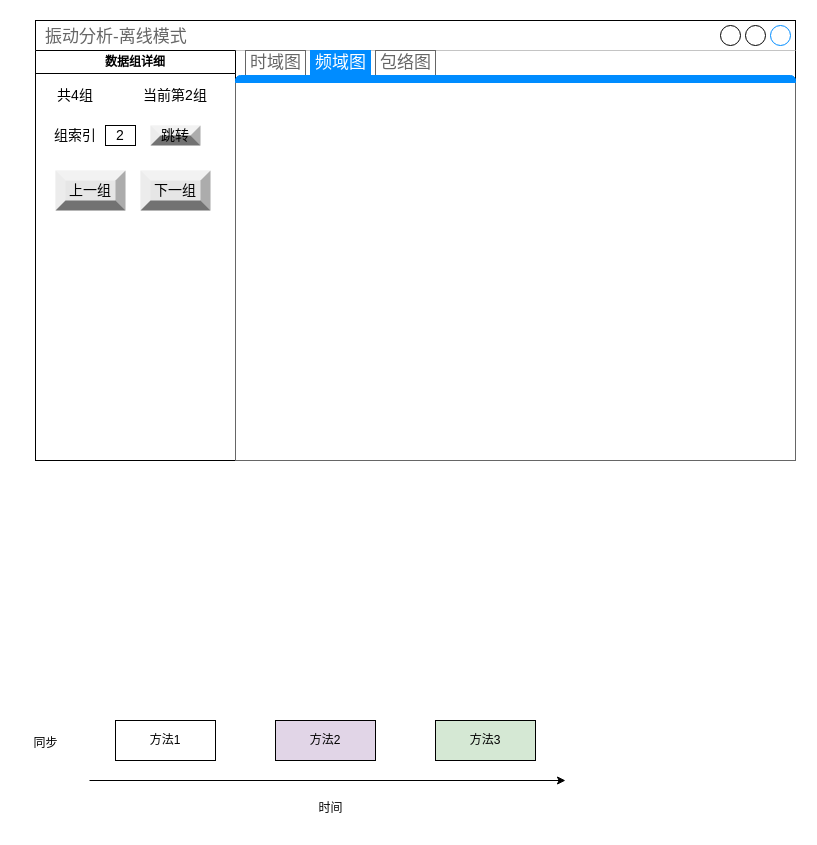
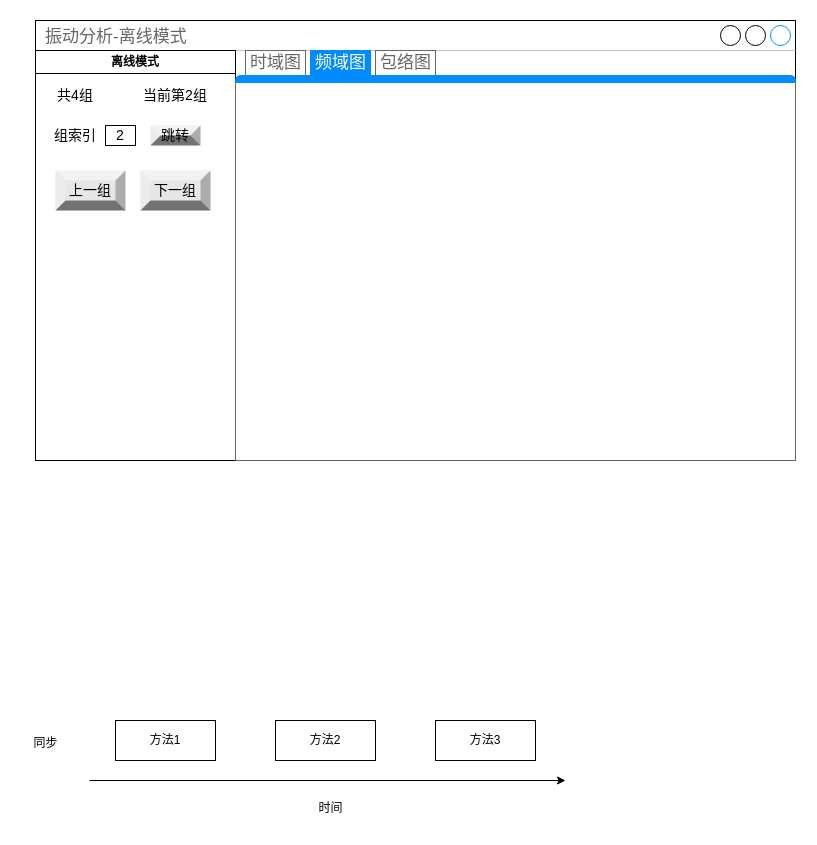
  <mxCell id="0" />
  <mxCell id="1" parent="0" />
  <mxCell id="2" value="振动分析-离线模式" style="strokeWidth=1;shadow=0;dashed=0;align=center;html=1;shape=mxgraph.mockup.containers.window;align=left;verticalAlign=top;spacingLeft=8;strokeColor2=#008cff;strokeColor3=#c4c4c4;fontColor=#666666;mainText=;fontSize=17;labelBackgroundColor=none;" parent="1" vertex="1"><mxGeometry x="35" y="20" width="760" height="440" as="geometry" /></mxCell>
- <mxCell id="3" value="数据组详细" style="swimlane;whiteSpace=wrap;html=1;startSize=23;" parent="1" vertex="1"><mxGeometry x="35" y="50" width="200" height="410" as="geometry" /></mxCell>
+ <mxCell id="3" value="离线模式" style="swimlane;whiteSpace=wrap;html=1;startSize=23;" parent="1" vertex="1"><mxGeometry x="35" y="50" width="200" height="410" as="geometry" /></mxCell>
  <mxCell id="4" value="当前第2组" style="text;html=1;strokeColor=none;fillColor=none;align=center;verticalAlign=middle;whiteSpace=wrap;rounded=0;fontSize=14;" parent="3" vertex="1"><mxGeometry x="90" y="30" width="100" height="30" as="geometry" /></mxCell>
  <mxCell id="5" value="跳转" style="labelPosition=center;verticalLabelPosition=middle;align=center;html=1;shape=mxgraph.basic.shaded_button;dx=10;fillColor=#E6E6E6;strokeColor=none;whiteSpace=wrap;fontSize=14;" parent="3" vertex="1"><mxGeometry x="115" y="75" width="50" height="20" as="geometry" /></mxCell>
  <mxCell id="6" value="上一组" style="labelPosition=center;verticalLabelPosition=middle;align=center;html=1;shape=mxgraph.basic.shaded_button;dx=10;fillColor=#E6E6E6;strokeColor=none;whiteSpace=wrap;fontSize=14;" parent="3" vertex="1"><mxGeometry x="20" y="120" width="70" height="40" as="geometry" /></mxCell>
  <mxCell id="7" value="下一组" style="labelPosition=center;verticalLabelPosition=middle;align=center;html=1;shape=mxgraph.basic.shaded_button;dx=10;fillColor=#E6E6E6;strokeColor=none;whiteSpace=wrap;fontSize=14;" parent="3" vertex="1"><mxGeometry x="105" y="120" width="70" height="40" as="geometry" /></mxCell>
  <mxCell id="8" value="共4组" style="text;html=1;strokeColor=none;fillColor=none;align=center;verticalAlign=middle;whiteSpace=wrap;rounded=0;fontSize=14;" parent="3" vertex="1"><mxGeometry x="10" y="30" width="60" height="30" as="geometry" /></mxCell>
  <mxCell id="9" value="2" style="rounded=0;whiteSpace=wrap;html=1;fontSize=14;" parent="3" vertex="1"><mxGeometry x="70" y="75" width="30" height="20" as="geometry" /></mxCell>
  <mxCell id="10" value="组索引" style="text;html=1;strokeColor=none;fillColor=none;align=center;verticalAlign=middle;whiteSpace=wrap;rounded=0;fontSize=14;" parent="1" vertex="1"><mxGeometry x="45" y="120" width="60" height="30" as="geometry" /></mxCell>
  <mxCell id="11" value="" style="strokeWidth=1;shadow=0;dashed=0;align=center;html=1;shape=mxgraph.mockup.containers.marginRect2;rectMarginTop=32;strokeColor=#666666;gradientColor=none;fontSize=14;" parent="1" vertex="1"><mxGeometry x="235" y="50" width="560" height="410" as="geometry" /></mxCell>
  <mxCell id="12" value="时域图" style="strokeColor=inherit;fillColor=inherit;gradientColor=inherit;strokeWidth=1;shadow=0;dashed=0;align=center;html=1;shape=mxgraph.mockup.containers.rrect;rSize=0;fontSize=17;fontColor=#666666;gradientColor=none;" parent="11" vertex="1"><mxGeometry width="60" height="25" relative="1" as="geometry"><mxPoint x="10" as="offset" /></mxGeometry></mxCell>
  <mxCell id="13" value="频域图" style="strokeWidth=1;shadow=0;dashed=0;align=center;html=1;shape=mxgraph.mockup.containers.rrect;rSize=0;fontSize=17;fontColor=#ffffff;strokeColor=#008cff;fillColor=#008cff;" parent="11" vertex="1"><mxGeometry width="60" height="25" relative="1" as="geometry"><mxPoint x="75" as="offset" /></mxGeometry></mxCell>
  <mxCell id="14" value="包络图" style="strokeColor=inherit;fillColor=inherit;gradientColor=inherit;strokeWidth=1;shadow=0;dashed=0;align=center;html=1;shape=mxgraph.mockup.containers.rrect;rSize=0;fontSize=17;fontColor=#666666;gradientColor=none;" parent="11" vertex="1"><mxGeometry width="60" height="25" relative="1" as="geometry"><mxPoint x="140" as="offset" /></mxGeometry></mxCell>
  <mxCell id="15" value="" style="strokeWidth=1;shadow=0;dashed=0;align=center;html=1;shape=mxgraph.mockup.containers.topButton;rSize=5;strokeColor=#008cff;fillColor=#008cff;gradientColor=none;resizeWidth=1;movable=0;deletable=1;fontSize=14;" parent="11" vertex="1"><mxGeometry width="560" height="7" relative="1" as="geometry"><mxPoint y="25" as="offset" /></mxGeometry></mxCell>
  <mxCell id="16" value="" style="endArrow=classic;html=1;rounded=0;" edge="1" parent="1"><mxGeometry width="50" height="50" relative="1" as="geometry"><mxPoint x="89" y="780" as="sourcePoint" /><mxPoint x="565" y="780" as="targetPoint" /></mxGeometry></mxCell>
  <mxCell id="17" value="时间" style="text;html=1;align=center;verticalAlign=middle;resizable=0;points=[];autosize=1;strokeColor=none;fillColor=none;" vertex="1" parent="1"><mxGeometry x="305" y="793" width="50" height="30" as="geometry" /></mxCell>
  <mxCell id="18" value="方法1" style="rounded=0;whiteSpace=wrap;html=1;" vertex="1" parent="1"><mxGeometry x="115" y="720" width="100" height="40" as="geometry" /></mxCell>
- <mxCell id="19" value="方法2" style="rounded=0;whiteSpace=wrap;html=1;fillColor=#e1d5e7;" vertex="1" parent="1"><mxGeometry x="275" y="720" width="100" height="40" as="geometry" /></mxCell>
- <mxCell id="20" value="方法3" style="rounded=0;whiteSpace=wrap;html=1;fillColor=#d5e8d4;" vertex="1" parent="1"><mxGeometry x="435" y="720" width="100" height="40" as="geometry" /></mxCell>
+ <mxCell id="19" value="方法2" style="rounded=0;whiteSpace=wrap;html=1;" vertex="1" parent="1"><mxGeometry x="275" y="720" width="100" height="40" as="geometry" /></mxCell>
+ <mxCell id="20" value="方法3" style="rounded=0;whiteSpace=wrap;html=1;" vertex="1" parent="1"><mxGeometry x="435" y="720" width="100" height="40" as="geometry" /></mxCell>
  <mxCell id="21" value="同步" style="text;html=1;align=center;verticalAlign=middle;resizable=0;points=[];autosize=1;strokeColor=none;fillColor=none;" vertex="1" parent="1"><mxGeometry x="20" y="728" width="50" height="30" as="geometry" /></mxCell>
